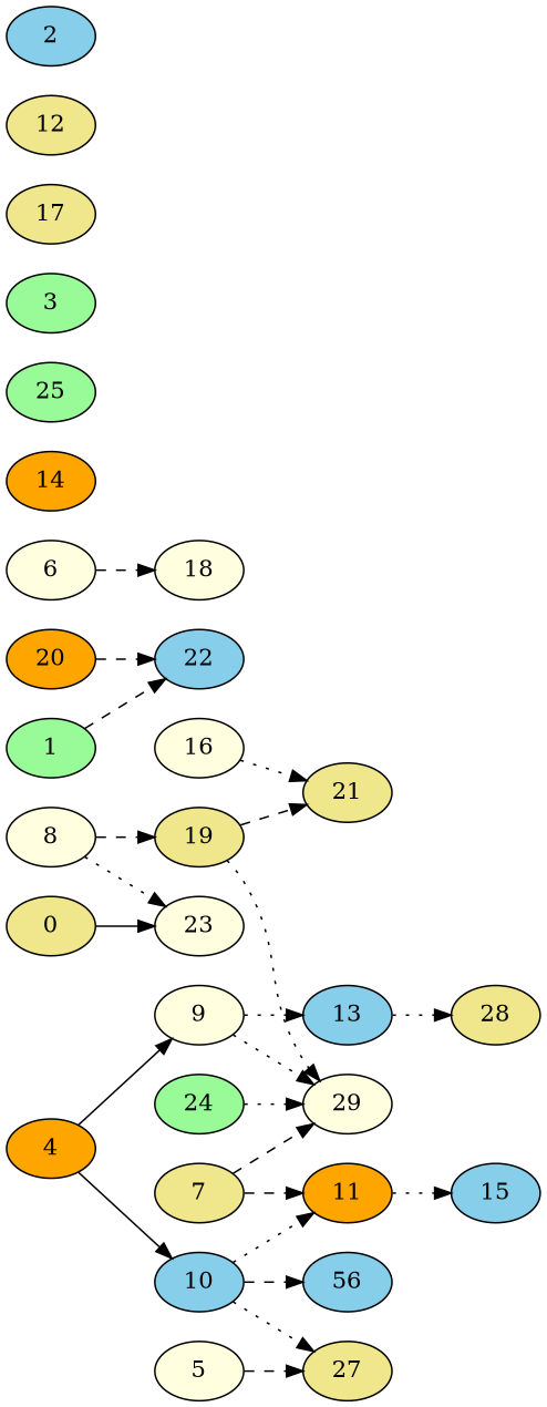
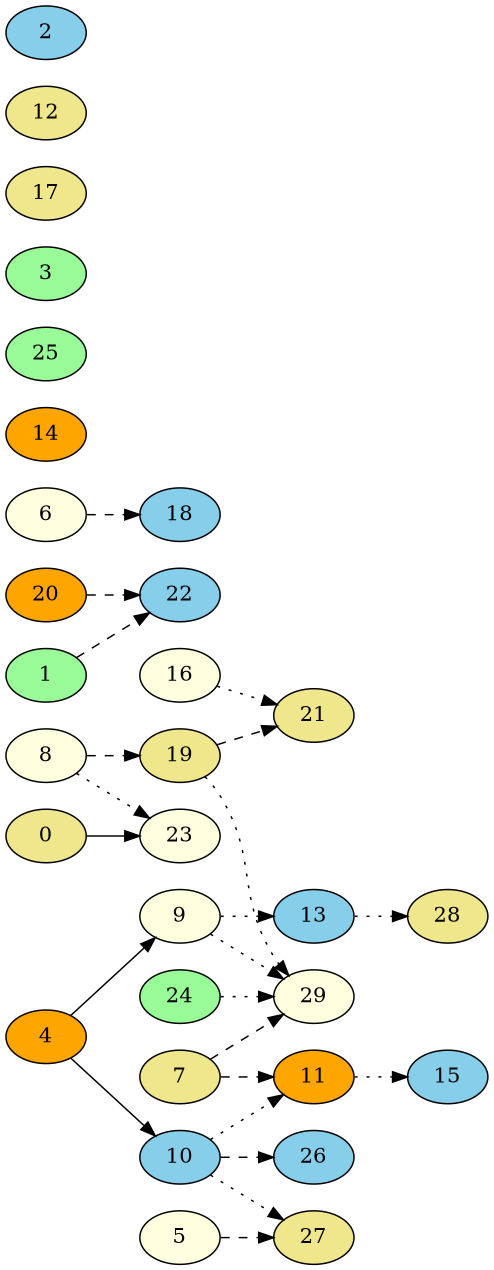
  digraph {
    "Duplicate states"=0
    GraphType=Random
    "Max states in OPEN"=0
    Modes="120000ms; topo-ordered tasks, ; Pruning: task equivalence, fixed order ready list, ; F-value: ; Optimisation: best schedule length (SL) optimisation on equal, "
    NumberOfTasks=30
    "Pruned using list schedule length"=685539851
    "States removed from OPEN"=0
    TargetSystem="Homogeneous-8"
    "Time to schedule (ms)"=85224
    "Total idle time"=29
    "Total schedule length"=30
    "Total sequential time"=161
    "Total states created"=1204544436
    rankdir=LR
    node ["Finish time"=10 Processor=7 "Start time"=0 Weight=6 fillcolor=khaki style=filled]
    edge [Weight=8 style=dotted]
    4 ["Finish time"=6 Processor=0 fillcolor=orange]
    9 ["Finish time"=8 Processor=0 "Start time"=6 Weight=2 fillcolor=lightyellow]
    10 ["Finish time"=17 Processor=2 "Start time"=14 Weight=3 fillcolor=skyblue]
    13 ["Finish time"=12 Processor=0 "Start time"=8 Weight=4 fillcolor=skyblue]
    29 ["Finish time"=27 Processor=1 "Start time"=19 Weight=8 fillcolor=lightyellow]
    11 ["Finish time"=26 Processor=2 "Start time"=22 Weight=4 fillcolor=orange]
-   26 ["Finish time"=22 Processor=2 "Start time"=17 Weight=5 fillcolor=skyblue label=56]
+   26 ["Finish time"=22 Processor=2 "Start time"=17 Weight=5 fillcolor=skyblue]
    27 ["Finish time"=30 "Start time"=25 Weight=5]
    28 ["Finish time"=18 Processor=0 "Start time"=12]
    15 ["Finish time"=28 Processor=2 "Start time"=26 Weight=2 fillcolor=skyblue]
    8 ["Finish time"=8 Processor=1 Weight=8 fillcolor=lightyellow]
    19 ["Finish time"=17 Processor=1 "Start time"=8 Weight=9]
    23 ["Finish time"=29 Processor=6 "Start time"=23 fillcolor=lightyellow]
    21 ["Finish time"=30 Processor=1 "Start time"=27 Weight=3]
    7 [Processor=2 Weight=10]
    20 [Processor=3 Weight=10 fillcolor=orange]
    22 ["Finish time"=27 Processor=3 "Start time"=21 fillcolor=skyblue]
    16 ["Finish time"=7 Processor=4 Weight=7 fillcolor=lightyellow]
    1 ["Finish time"=6 Processor=5 fillcolor=palegreen]
    24 ["Finish time"=6 Processor=6 "Start time"=3 Weight=3 fillcolor=palegreen]
    5 ["Finish time"=25 "Start time"=23 Weight=2 fillcolor=lightyellow]
    0 ["Finish time"=13 "Start time"=10 Weight=3]
    6 ["Start time"=8 Weight=2 fillcolor=lightyellow]
-   18 ["Finish time"=21 Processor=5 "Start time"=18 Weight=3 fillcolor=lightyellow]
+   18 ["Finish time"=21 Processor=5 "Start time"=18 Weight=3 fillcolor=skyblue]
    14 ["Finish time"=23 "Start time"=13 Weight=10 fillcolor=orange]
    25 ["Finish time"=8 Weight=8 fillcolor=palegreen]
    3 ["Finish time"=23 Processor=6 "Start time"=16 Weight=7 fillcolor=palegreen]
    17 ["Finish time"=16 Processor=6 "Start time"=10]
    12 [Processor=6 "Start time"=6 Weight=4]
    2 ["Finish time"=3 Processor=6 Weight=3 fillcolor=skyblue]
    4 -> 9 [Weight=25 style=solid]
    4 -> 10 [style=solid]
    9 -> 13 [Weight=15]
    9 -> 29 [Weight=5]
    10 -> 11 [Weight=18]
    10 -> 26 [Weight=20 style=dashed]
    10 -> 27
    13 -> 28 [Weight=25]
    11 -> 15
    8 -> 19 [Weight=10 style=dashed]
    8 -> 23 [Weight=15]
    19 -> 29 [Weight=23]
    19 -> 21 [Weight=20 style=dashed]
    7 -> 29 [style=dashed]
    7 -> 11 [Weight=18 style=dashed]
    20 -> 22 [Weight=23 style=dashed]
    16 -> 21 [Weight=20]
    1 -> 22 [Weight=15 style=dashed]
    24 -> 29 [Weight=13]
    5 -> 27 [Weight=13 style=dashed]
    0 -> 23 [Weight=5 style=solid]
    6 -> 18 [style=dashed]
  }
